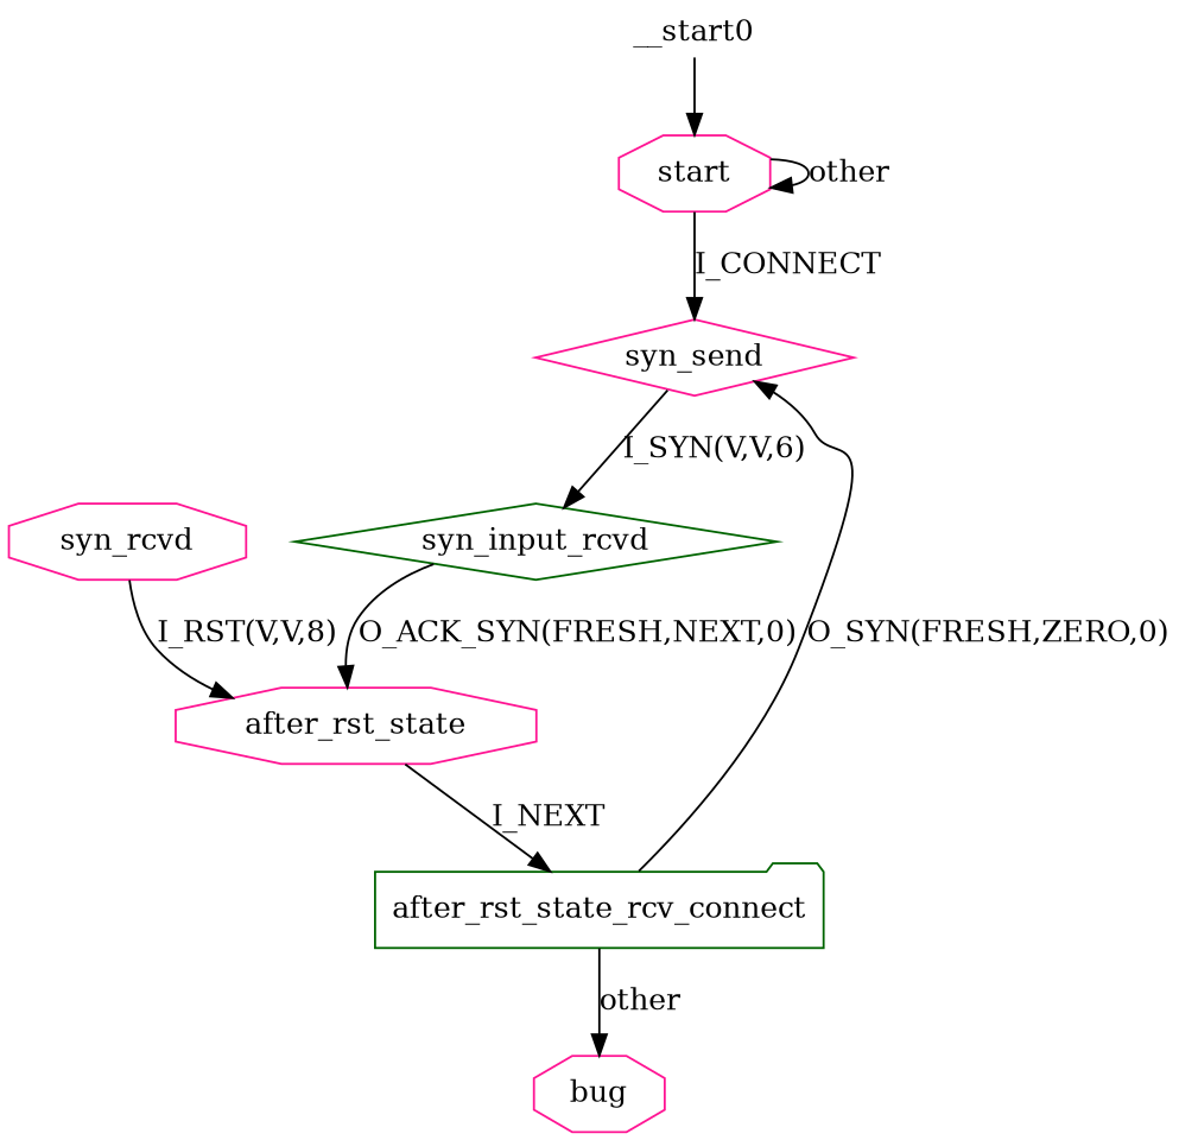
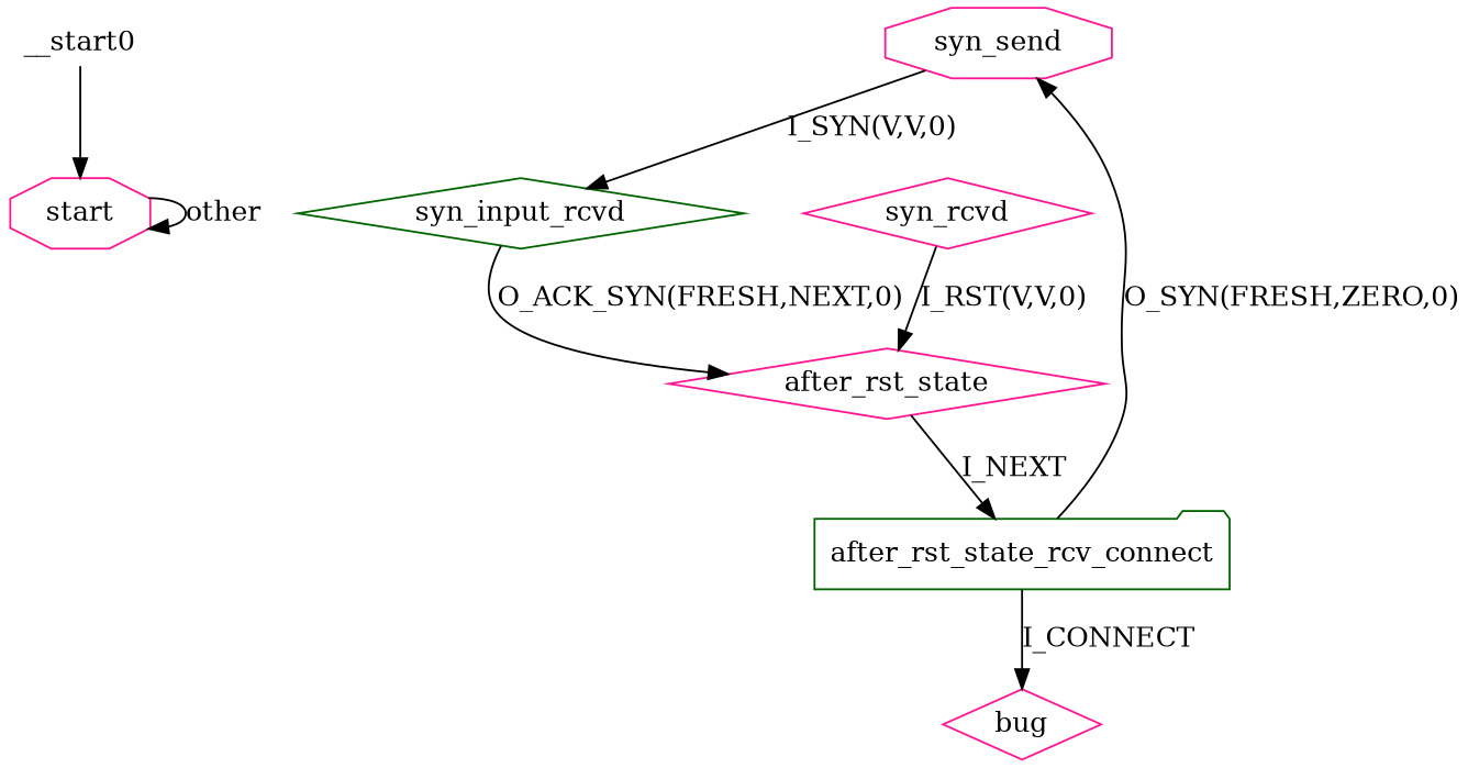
  digraph {
    node [color=deeppink shape=diamond]
    start [shape=octagon]
-   syn_send
+   syn_send [shape=octagon]
    syn_input_rcvd [color=darkgreen]
-   after_rst_state [shape=octagon]
-   syn_rcvd [shape=octagon]
+   after_rst_state
+   syn_rcvd
    after_rst_state_rcv_connect [color=darkgreen shape=folder]
-   bug [shape=octagon]
+   bug
    __start0 [color=darkgreen height=0 shape=none width=0]
    start -> start [label=other]
-   start -> syn_send [label=I_CONNECT]
-   syn_send -> syn_input_rcvd [label="I_SYN(V,V,6)"]
+   syn_send -> syn_input_rcvd [label="I_SYN(V,V,0)"]
    syn_input_rcvd -> after_rst_state [label="O_ACK_SYN(FRESH,NEXT,0)"]
    after_rst_state -> after_rst_state_rcv_connect [label=I_NEXT]
-   syn_rcvd -> after_rst_state [label="I_RST(V,V,8)"]
+   syn_rcvd -> after_rst_state [label="I_RST(V,V,0)"]
    after_rst_state_rcv_connect -> syn_send [label="O_SYN(FRESH,ZERO,0)"]
-   after_rst_state_rcv_connect -> bug [label=other]
+   after_rst_state_rcv_connect -> bug [label=I_CONNECT]
    __start0 -> start
  }
